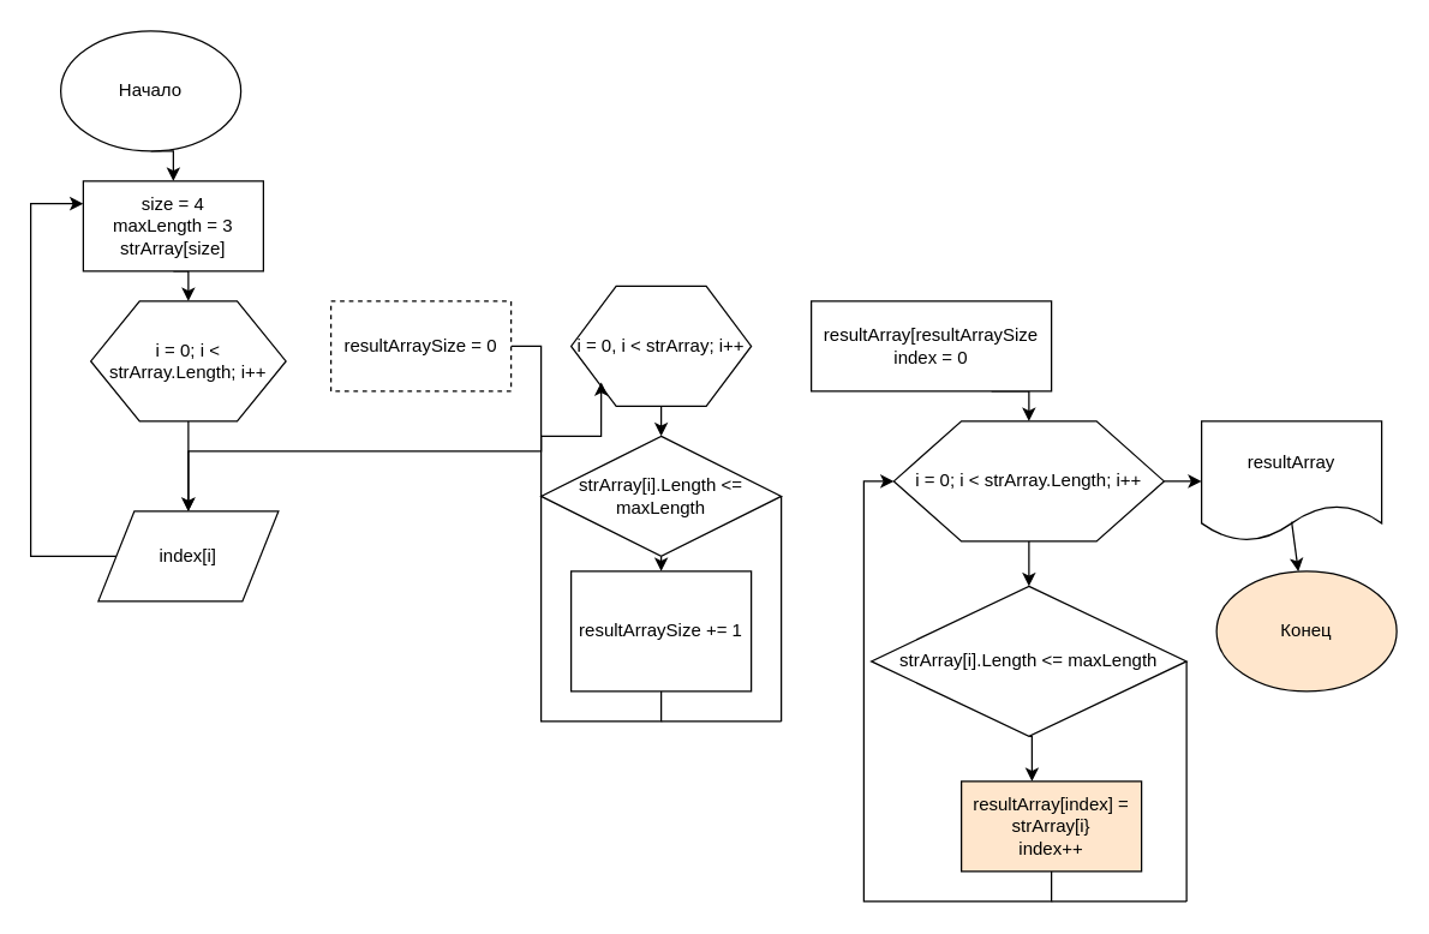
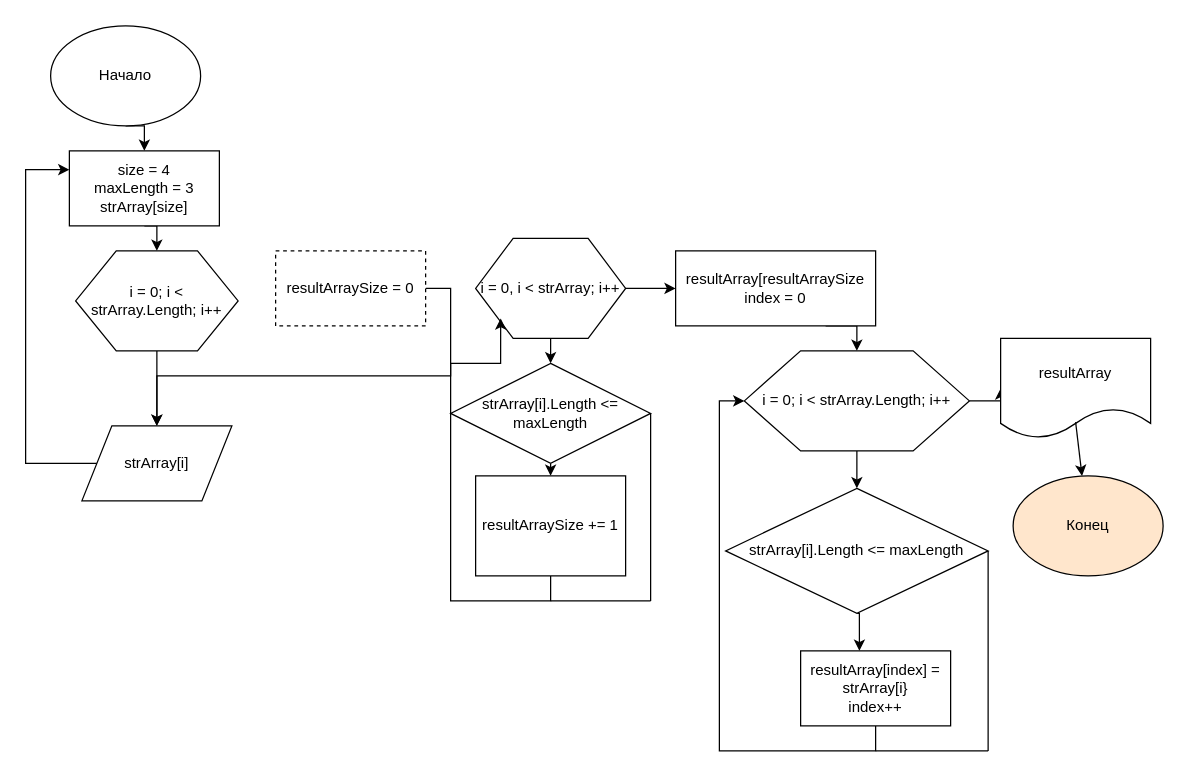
  <mxCell id="0" />
  <mxCell id="1" parent="0" />
  <mxCell id="2" style="edgeStyle=orthogonalEdgeStyle;rounded=0;orthogonalLoop=1;jettySize=auto;html=1;exitX=0.5;exitY=1;exitDx=0;exitDy=0;entryX=0.5;entryY=0;entryDx=0;entryDy=0;" edge="1" parent="1" source="3" target="5"><mxGeometry relative="1" as="geometry" /></mxCell>
  <mxCell id="3" value="Начало" style="ellipse;whiteSpace=wrap;html=1;" vertex="1" parent="1"><mxGeometry x="40" y="20" width="120" height="80" as="geometry" /></mxCell>
  <mxCell id="4" style="edgeStyle=orthogonalEdgeStyle;rounded=0;orthogonalLoop=1;jettySize=auto;html=1;exitX=0.5;exitY=1;exitDx=0;exitDy=0;entryX=0.5;entryY=0;entryDx=0;entryDy=0;" edge="1" parent="1" source="5" target="7"><mxGeometry relative="1" as="geometry" /></mxCell>
  <mxCell id="5" value="size = 4&lt;br&gt;maxLength = 3&lt;br&gt;strArray[size]" style="rounded=0;whiteSpace=wrap;html=1;" vertex="1" parent="1"><mxGeometry x="55" y="120" width="120" height="60" as="geometry" /></mxCell>
  <mxCell id="6" style="edgeStyle=orthogonalEdgeStyle;rounded=0;orthogonalLoop=1;jettySize=auto;html=1;exitX=0.5;exitY=1;exitDx=0;exitDy=0;entryX=0.5;entryY=0;entryDx=0;entryDy=0;" edge="1" parent="1" source="7" target="9"><mxGeometry relative="1" as="geometry" /></mxCell>
  <mxCell id="7" value="i = 0; i &amp;lt; strArray.Length; i++" style="shape=hexagon;perimeter=hexagonPerimeter2;whiteSpace=wrap;html=1;" vertex="1" parent="1"><mxGeometry x="60" y="200" width="130" height="80" as="geometry" /></mxCell>
  <mxCell id="8" style="edgeStyle=orthogonalEdgeStyle;rounded=0;orthogonalLoop=1;jettySize=auto;html=1;exitX=0;exitY=0.5;exitDx=0;exitDy=0;entryX=0;entryY=0.25;entryDx=0;entryDy=0;" edge="1" parent="1" source="9" target="5"><mxGeometry relative="1" as="geometry"><Array as="points"><mxPoint y="370" x="20" /><mxPoint y="135" x="20" /></Array></mxGeometry></mxCell>
- <mxCell id="9" value="index[i]" style="shape=parallelogram;perimeter=parallelogramPerimeter;whiteSpace=wrap;html=1;" vertex="1" parent="1"><mxGeometry x="65" y="340" width="120" height="60" as="geometry" /></mxCell>
+ <mxCell id="9" value="strArray[i]" style="shape=parallelogram;perimeter=parallelogramPerimeter;whiteSpace=wrap;html=1;" vertex="1" parent="1"><mxGeometry x="65" y="340" width="120" height="60" as="geometry" /></mxCell>
  <mxCell id="10" style="edgeStyle=orthogonalEdgeStyle;rounded=0;orthogonalLoop=1;jettySize=auto;html=1;exitX=1;exitY=0.5;exitDx=0;exitDy=0;" edge="1" parent="1" source="11" target="9"><mxGeometry relative="1" as="geometry" /></mxCell>
  <mxCell id="11" value="resultArraySize = 0" style="rounded=0;whiteSpace=wrap;html=1;dashed=1;" vertex="1" parent="1"><mxGeometry x="220" y="200" width="120" height="60" as="geometry" /></mxCell>
+ <mxCell id="12" style="edgeStyle=orthogonalEdgeStyle;rounded=0;orthogonalLoop=1;jettySize=auto;html=1;exitX=1;exitY=0.5;exitDx=0;exitDy=0;entryX=0;entryY=0.5;entryDx=0;entryDy=0;" edge="1" parent="1" source="14" target="16"><mxGeometry relative="1" as="geometry" /></mxCell>
  <mxCell id="13" style="edgeStyle=orthogonalEdgeStyle;rounded=0;orthogonalLoop=1;jettySize=auto;html=1;exitX=0.5;exitY=1;exitDx=0;exitDy=0;entryX=0.5;entryY=0;entryDx=0;entryDy=0;" edge="1" parent="1" source="14" target="18"><mxGeometry relative="1" as="geometry" /></mxCell>
  <mxCell id="14" value="i = 0, i &amp;lt; strArray; i++" style="shape=hexagon;perimeter=hexagonPerimeter2;whiteSpace=wrap;html=1;" vertex="1" parent="1"><mxGeometry x="380" y="190" width="120" height="80" as="geometry" /></mxCell>
  <mxCell id="15" style="edgeStyle=orthogonalEdgeStyle;rounded=0;orthogonalLoop=1;jettySize=auto;html=1;exitX=0.75;exitY=1;exitDx=0;exitDy=0;entryX=0.5;entryY=0;entryDx=0;entryDy=0;" edge="1" parent="1" source="16" target="25"><mxGeometry relative="1" as="geometry" /></mxCell>
  <mxCell id="16" value="resultArray[resultArraySize&lt;br&gt;index = 0" style="rounded=0;whiteSpace=wrap;html=1;" vertex="1" parent="1"><mxGeometry x="540" y="200" width="160" height="60" as="geometry" /></mxCell>
  <mxCell id="17" style="edgeStyle=orthogonalEdgeStyle;rounded=0;orthogonalLoop=1;jettySize=auto;html=1;exitX=0.5;exitY=1;exitDx=0;exitDy=0;entryX=0.5;entryY=0;entryDx=0;entryDy=0;" edge="1" parent="1" source="18" target="20"><mxGeometry relative="1" as="geometry" /></mxCell>
  <mxCell id="18" value="strArray[i].Length &amp;lt;= maxLength" style="rhombus;whiteSpace=wrap;html=1;" vertex="1" parent="1"><mxGeometry x="360" y="290" width="160" height="80" as="geometry" /></mxCell>
  <mxCell id="19" style="edgeStyle=orthogonalEdgeStyle;rounded=0;orthogonalLoop=1;jettySize=auto;html=1;exitX=0.5;exitY=1;exitDx=0;exitDy=0;entryX=0.167;entryY=0.8;entryDx=0;entryDy=0;entryPerimeter=0;" edge="1" parent="1" source="20" target="14"><mxGeometry relative="1" as="geometry"><Array as="points"><mxPoint x="440" y="480" /><mxPoint x="360" y="480" /><mxPoint x="360" y="290" /><mxPoint x="400" y="290" /></Array></mxGeometry></mxCell>
  <mxCell id="20" value="resultArraySize += 1" style="rounded=0;whiteSpace=wrap;html=1;" vertex="1" parent="1"><mxGeometry x="380" y="380" width="120" height="80" as="geometry" /></mxCell>
  <mxCell id="21" value="" style="endArrow=none;html=1;" edge="1" parent="1"><mxGeometry width="50" height="50" relative="1" as="geometry"><mxPoint x="440" y="480" as="sourcePoint" /><mxPoint x="520" y="480" as="targetPoint" /></mxGeometry></mxCell>
  <mxCell id="22" value="" style="endArrow=none;html=1;entryX=1;entryY=0.5;entryDx=0;entryDy=0;" edge="1" parent="1" target="18"><mxGeometry width="50" height="50" relative="1" as="geometry"><mxPoint x="520" y="480" as="sourcePoint" /><mxPoint x="60" y="510" as="targetPoint" /></mxGeometry></mxCell>
  <mxCell id="23" style="edgeStyle=orthogonalEdgeStyle;rounded=0;orthogonalLoop=1;jettySize=auto;html=1;exitX=0.5;exitY=1;exitDx=0;exitDy=0;entryX=0.5;entryY=0;entryDx=0;entryDy=0;" edge="1" parent="1" source="25" target="27"><mxGeometry relative="1" as="geometry" /></mxCell>
  <mxCell id="24" style="edgeStyle=orthogonalEdgeStyle;rounded=0;orthogonalLoop=1;jettySize=auto;html=1;exitX=1;exitY=0.5;exitDx=0;exitDy=0;entryX=0;entryY=0.5;entryDx=0;entryDy=0;" edge="1" parent="1" source="25" target="32"><mxGeometry relative="1" as="geometry" /></mxCell>
  <mxCell id="25" value="i = 0; i &amp;lt; strArray.Length; i++" style="shape=hexagon;perimeter=hexagonPerimeter2;whiteSpace=wrap;html=1;" vertex="1" parent="1"><mxGeometry x="595" y="280" width="180" height="80" as="geometry" /></mxCell>
  <mxCell id="26" style="edgeStyle=orthogonalEdgeStyle;rounded=0;orthogonalLoop=1;jettySize=auto;html=1;exitX=0.5;exitY=1;exitDx=0;exitDy=0;entryX=0.392;entryY=0;entryDx=0;entryDy=0;entryPerimeter=0;" edge="1" parent="1" source="27" target="29"><mxGeometry relative="1" as="geometry" /></mxCell>
  <mxCell id="27" value="strArray[i].Length &amp;lt;= maxLength" style="rhombus;whiteSpace=wrap;html=1;" vertex="1" parent="1"><mxGeometry x="580" y="390" width="210" height="100" as="geometry" /></mxCell>
  <mxCell id="28" style="edgeStyle=orthogonalEdgeStyle;rounded=0;orthogonalLoop=1;jettySize=auto;html=1;exitX=0.5;exitY=1;exitDx=0;exitDy=0;entryX=0;entryY=0.5;entryDx=0;entryDy=0;" edge="1" parent="1" source="29" target="25"><mxGeometry relative="1" as="geometry" /></mxCell>
- <mxCell id="29" value="resultArray[index] = strArray[i}&lt;br&gt;index++" style="rounded=0;whiteSpace=wrap;html=1;fillColor=#ffe6cc;" vertex="1" parent="1"><mxGeometry x="640" y="520" width="120" height="60" as="geometry" /></mxCell>
+ <mxCell id="29" value="resultArray[index] = strArray[i}&lt;br&gt;index++" style="rounded=0;whiteSpace=wrap;html=1;" vertex="1" parent="1"><mxGeometry x="640" y="520" width="120" height="60" as="geometry" /></mxCell>
  <mxCell id="30" value="" style="endArrow=none;html=1;entryX=1;entryY=0.5;entryDx=0;entryDy=0;" edge="1" parent="1" target="27"><mxGeometry width="50" height="50" relative="1" as="geometry"><mxPoint x="790" y="600" as="sourcePoint" /><mxPoint x="320" y="630" as="targetPoint" /></mxGeometry></mxCell>
  <mxCell id="31" value="" style="endArrow=none;html=1;" edge="1" parent="1"><mxGeometry width="50" height="50" relative="1" as="geometry"><mxPoint x="700" y="600" as="sourcePoint" /><mxPoint x="790" y="600" as="targetPoint" /></mxGeometry></mxCell>
- <mxCell id="32" value="resultArray" style="shape=document;whiteSpace=wrap;html=1;boundedLbl=1;" vertex="1" parent="1"><mxGeometry x="800" y="280" width="120" height="80" as="geometry" /></mxCell>
+ <mxCell id="32" value="resultArray" style="shape=document;whiteSpace=wrap;html=1;boundedLbl=1;" vertex="1" parent="1"><mxGeometry x="800" y="270" width="120" height="80" as="geometry" /></mxCell>
  <mxCell id="33" value="Конец" style="ellipse;whiteSpace=wrap;html=1;fillColor=#ffe6cc;" vertex="1" parent="1"><mxGeometry x="810" y="380" width="120" height="80" as="geometry" /></mxCell>
  <mxCell id="34" value="" style="endArrow=classic;html=1;exitX=0.5;exitY=0.838;exitDx=0;exitDy=0;exitPerimeter=0;" edge="1" parent="1" source="32" target="33"><mxGeometry width="50" height="50" relative="1" as="geometry"><mxPoint x="260" y="680" as="sourcePoint" /><mxPoint x="310" y="630" as="targetPoint" /></mxGeometry></mxCell>
